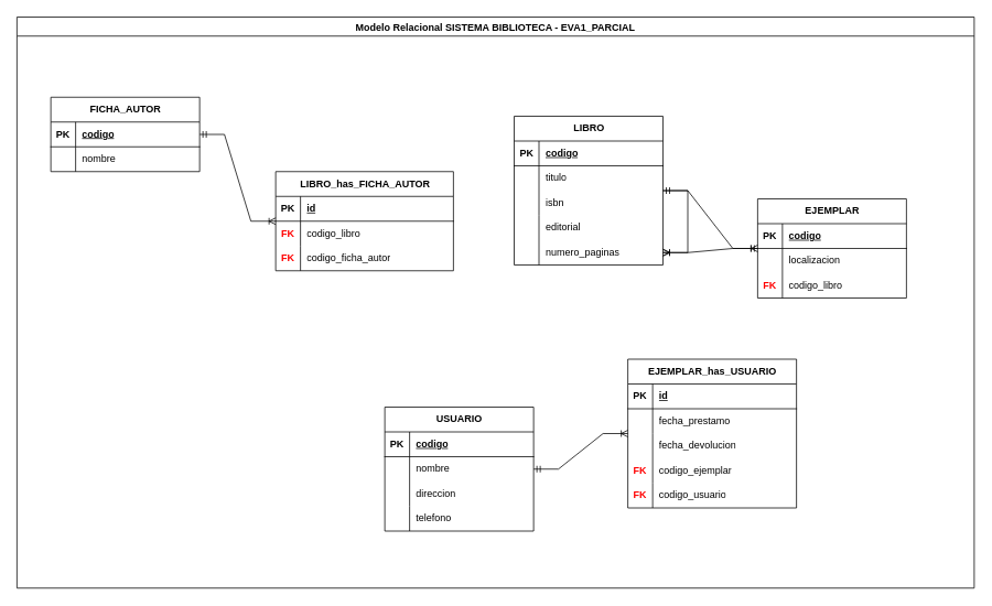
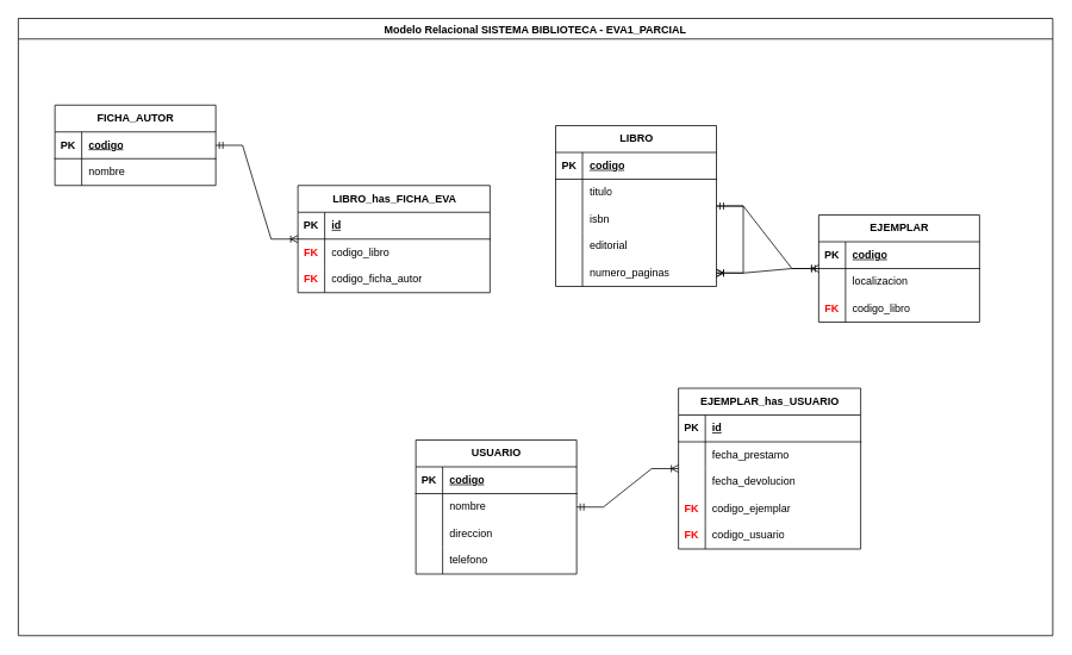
  <mxCell id="0" />
  <mxCell id="1" parent="0" />
  <mxCell id="2" value="Modelo Relacional SISTEMA BIBLIOTECA - EVA1_PARCIAL" style="swimlane;" vertex="1" parent="1"><mxGeometry x="20" y="20" width="1158" height="691" as="geometry" /></mxCell>
  <mxCell id="3" value="FICHA_AUTOR" style="shape=table;startSize=30;container=1;collapsible=1;childLayout=tableLayout;fixedRows=1;rowLines=0;fontStyle=1;align=center;resizeLast=1;html=1;" vertex="1" parent="2"><mxGeometry x="41" y="97" width="180" height="90" as="geometry" /></mxCell>
  <mxCell id="4" value="" style="shape=tableRow;horizontal=0;startSize=0;swimlaneHead=0;swimlaneBody=0;fillColor=none;collapsible=0;dropTarget=0;points=[[0,0.5],[1,0.5]];portConstraint=eastwest;top=0;left=0;right=0;bottom=1;" vertex="1" parent="3"><mxGeometry y="30" width="180" height="30" as="geometry" /></mxCell>
  <mxCell id="5" value="PK" style="shape=partialRectangle;connectable=0;fillColor=none;top=0;left=0;bottom=0;right=0;fontStyle=1;overflow=hidden;whiteSpace=wrap;html=1;" vertex="1" parent="4"><mxGeometry width="30" height="30" as="geometry"><mxRectangle width="30" height="30" as="alternateBounds" /></mxGeometry></mxCell>
  <mxCell id="6" value="codigo" style="shape=partialRectangle;connectable=0;fillColor=none;top=0;left=0;bottom=0;right=0;align=left;spacingLeft=6;fontStyle=5;overflow=hidden;whiteSpace=wrap;html=1;" vertex="1" parent="4"><mxGeometry x="30" width="150" height="30" as="geometry"><mxRectangle width="150" height="30" as="alternateBounds" /></mxGeometry></mxCell>
  <mxCell id="7" value="" style="shape=tableRow;horizontal=0;startSize=0;swimlaneHead=0;swimlaneBody=0;fillColor=none;collapsible=0;dropTarget=0;points=[[0,0.5],[1,0.5]];portConstraint=eastwest;top=0;left=0;right=0;bottom=0;" vertex="1" parent="3"><mxGeometry y="60" width="180" height="30" as="geometry" /></mxCell>
  <mxCell id="8" value="" style="shape=partialRectangle;connectable=0;fillColor=none;top=0;left=0;bottom=0;right=0;editable=1;overflow=hidden;whiteSpace=wrap;html=1;" vertex="1" parent="7"><mxGeometry width="30" height="30" as="geometry"><mxRectangle width="30" height="30" as="alternateBounds" /></mxGeometry></mxCell>
  <mxCell id="9" value="nombre" style="shape=partialRectangle;connectable=0;fillColor=none;top=0;left=0;bottom=0;right=0;align=left;spacingLeft=6;overflow=hidden;whiteSpace=wrap;html=1;" vertex="1" parent="7"><mxGeometry x="30" width="150" height="30" as="geometry"><mxRectangle width="150" height="30" as="alternateBounds" /></mxGeometry></mxCell>
- <mxCell id="10" value="LIBRO_has_FICHA_AUTOR" style="shape=table;startSize=30;container=1;collapsible=1;childLayout=tableLayout;fixedRows=1;rowLines=0;fontStyle=1;align=center;resizeLast=1;html=1;" vertex="1" parent="2"><mxGeometry x="313" y="187" width="215" height="120" as="geometry" /></mxCell>
+ <mxCell id="10" value="LIBRO_has_FICHA_EVA" style="shape=table;startSize=30;container=1;collapsible=1;childLayout=tableLayout;fixedRows=1;rowLines=0;fontStyle=1;align=center;resizeLast=1;html=1;" vertex="1" parent="2"><mxGeometry x="313" y="187" width="215" height="120" as="geometry" /></mxCell>
  <mxCell id="11" value="" style="shape=tableRow;horizontal=0;startSize=0;swimlaneHead=0;swimlaneBody=0;fillColor=none;collapsible=0;dropTarget=0;points=[[0,0.5],[1,0.5]];portConstraint=eastwest;top=0;left=0;right=0;bottom=1;" vertex="1" parent="10"><mxGeometry y="30" width="215" height="30" as="geometry" /></mxCell>
  <mxCell id="12" value="PK" style="shape=partialRectangle;connectable=0;fillColor=none;top=0;left=0;bottom=0;right=0;fontStyle=1;overflow=hidden;whiteSpace=wrap;html=1;" vertex="1" parent="11"><mxGeometry width="30" height="30" as="geometry"><mxRectangle width="30" height="30" as="alternateBounds" /></mxGeometry></mxCell>
  <mxCell id="13" value="id" style="shape=partialRectangle;connectable=0;fillColor=none;top=0;left=0;bottom=0;right=0;align=left;spacingLeft=6;fontStyle=5;overflow=hidden;whiteSpace=wrap;html=1;" vertex="1" parent="11"><mxGeometry x="30" width="185" height="30" as="geometry"><mxRectangle width="185" height="30" as="alternateBounds" /></mxGeometry></mxCell>
  <mxCell id="14" value="" style="shape=tableRow;horizontal=0;startSize=0;swimlaneHead=0;swimlaneBody=0;fillColor=none;collapsible=0;dropTarget=0;points=[[0,0.5],[1,0.5]];portConstraint=eastwest;top=0;left=0;right=0;bottom=0;" vertex="1" parent="10"><mxGeometry y="60" width="215" height="30" as="geometry" /></mxCell>
  <mxCell id="15" value="&lt;b style=&quot;&quot;&gt;&lt;font color=&quot;#ff0000&quot;&gt;FK&lt;/font&gt;&lt;/b&gt;" style="shape=partialRectangle;connectable=0;fillColor=none;top=0;left=0;bottom=0;right=0;editable=1;overflow=hidden;whiteSpace=wrap;html=1;" vertex="1" parent="14"><mxGeometry width="30" height="30" as="geometry"><mxRectangle width="30" height="30" as="alternateBounds" /></mxGeometry></mxCell>
  <mxCell id="16" value="codigo_libro" style="shape=partialRectangle;connectable=0;fillColor=none;top=0;left=0;bottom=0;right=0;align=left;spacingLeft=6;overflow=hidden;whiteSpace=wrap;html=1;" vertex="1" parent="14"><mxGeometry x="30" width="185" height="30" as="geometry"><mxRectangle width="185" height="30" as="alternateBounds" /></mxGeometry></mxCell>
  <mxCell id="17" value="" style="shape=tableRow;horizontal=0;startSize=0;swimlaneHead=0;swimlaneBody=0;fillColor=none;collapsible=0;dropTarget=0;points=[[0,0.5],[1,0.5]];portConstraint=eastwest;top=0;left=0;right=0;bottom=0;" vertex="1" parent="10"><mxGeometry y="90" width="215" height="30" as="geometry" /></mxCell>
  <mxCell id="18" value="&lt;b style=&quot;&quot;&gt;&lt;font color=&quot;#ff0000&quot;&gt;FK&lt;/font&gt;&lt;/b&gt;" style="shape=partialRectangle;connectable=0;fillColor=none;top=0;left=0;bottom=0;right=0;editable=1;overflow=hidden;whiteSpace=wrap;html=1;" vertex="1" parent="17"><mxGeometry width="30" height="30" as="geometry"><mxRectangle width="30" height="30" as="alternateBounds" /></mxGeometry></mxCell>
  <mxCell id="19" value="codigo_ficha_autor" style="shape=partialRectangle;connectable=0;fillColor=none;top=0;left=0;bottom=0;right=0;align=left;spacingLeft=6;overflow=hidden;whiteSpace=wrap;html=1;" vertex="1" parent="17"><mxGeometry x="30" width="185" height="30" as="geometry"><mxRectangle width="185" height="30" as="alternateBounds" /></mxGeometry></mxCell>
  <mxCell id="20" value="LIBRO" style="shape=table;startSize=30;container=1;collapsible=1;childLayout=tableLayout;fixedRows=1;rowLines=0;fontStyle=1;align=center;resizeLast=1;html=1;" vertex="1" parent="2"><mxGeometry x="601.5" y="120" width="180" height="180" as="geometry" /></mxCell>
  <mxCell id="21" value="" style="shape=tableRow;horizontal=0;startSize=0;swimlaneHead=0;swimlaneBody=0;fillColor=none;collapsible=0;dropTarget=0;points=[[0,0.5],[1,0.5]];portConstraint=eastwest;top=0;left=0;right=0;bottom=1;" vertex="1" parent="20"><mxGeometry y="30" width="180" height="30" as="geometry" /></mxCell>
  <mxCell id="22" value="PK" style="shape=partialRectangle;connectable=0;fillColor=none;top=0;left=0;bottom=0;right=0;fontStyle=1;overflow=hidden;whiteSpace=wrap;html=1;" vertex="1" parent="21"><mxGeometry width="30" height="30" as="geometry"><mxRectangle width="30" height="30" as="alternateBounds" /></mxGeometry></mxCell>
  <mxCell id="23" value="codigo" style="shape=partialRectangle;connectable=0;fillColor=none;top=0;left=0;bottom=0;right=0;align=left;spacingLeft=6;fontStyle=5;overflow=hidden;whiteSpace=wrap;html=1;" vertex="1" parent="21"><mxGeometry x="30" width="150" height="30" as="geometry"><mxRectangle width="150" height="30" as="alternateBounds" /></mxGeometry></mxCell>
  <mxCell id="24" value="" style="shape=tableRow;horizontal=0;startSize=0;swimlaneHead=0;swimlaneBody=0;fillColor=none;collapsible=0;dropTarget=0;points=[[0,0.5],[1,0.5]];portConstraint=eastwest;top=0;left=0;right=0;bottom=0;" vertex="1" parent="20"><mxGeometry y="60" width="180" height="30" as="geometry" /></mxCell>
  <mxCell id="25" value="" style="shape=partialRectangle;connectable=0;fillColor=none;top=0;left=0;bottom=0;right=0;editable=1;overflow=hidden;whiteSpace=wrap;html=1;" vertex="1" parent="24"><mxGeometry width="30" height="30" as="geometry"><mxRectangle width="30" height="30" as="alternateBounds" /></mxGeometry></mxCell>
  <mxCell id="26" value="titulo" style="shape=partialRectangle;connectable=0;fillColor=none;top=0;left=0;bottom=0;right=0;align=left;spacingLeft=6;overflow=hidden;whiteSpace=wrap;html=1;" vertex="1" parent="24"><mxGeometry x="30" width="150" height="30" as="geometry"><mxRectangle width="150" height="30" as="alternateBounds" /></mxGeometry></mxCell>
  <mxCell id="27" value="" style="shape=tableRow;horizontal=0;startSize=0;swimlaneHead=0;swimlaneBody=0;fillColor=none;collapsible=0;dropTarget=0;points=[[0,0.5],[1,0.5]];portConstraint=eastwest;top=0;left=0;right=0;bottom=0;" vertex="1" parent="20"><mxGeometry y="90" width="180" height="30" as="geometry" /></mxCell>
  <mxCell id="28" value="" style="shape=partialRectangle;connectable=0;fillColor=none;top=0;left=0;bottom=0;right=0;editable=1;overflow=hidden;whiteSpace=wrap;html=1;" vertex="1" parent="27"><mxGeometry width="30" height="30" as="geometry"><mxRectangle width="30" height="30" as="alternateBounds" /></mxGeometry></mxCell>
  <mxCell id="29" value="isbn" style="shape=partialRectangle;connectable=0;fillColor=none;top=0;left=0;bottom=0;right=0;align=left;spacingLeft=6;overflow=hidden;whiteSpace=wrap;html=1;" vertex="1" parent="27"><mxGeometry x="30" width="150" height="30" as="geometry"><mxRectangle width="150" height="30" as="alternateBounds" /></mxGeometry></mxCell>
  <mxCell id="30" value="" style="shape=tableRow;horizontal=0;startSize=0;swimlaneHead=0;swimlaneBody=0;fillColor=none;collapsible=0;dropTarget=0;points=[[0,0.5],[1,0.5]];portConstraint=eastwest;top=0;left=0;right=0;bottom=0;" vertex="1" parent="20"><mxGeometry y="120" width="180" height="30" as="geometry" /></mxCell>
  <mxCell id="31" value="" style="shape=partialRectangle;connectable=0;fillColor=none;top=0;left=0;bottom=0;right=0;editable=1;overflow=hidden;whiteSpace=wrap;html=1;" vertex="1" parent="30"><mxGeometry width="30" height="30" as="geometry"><mxRectangle width="30" height="30" as="alternateBounds" /></mxGeometry></mxCell>
  <mxCell id="32" value="editorial" style="shape=partialRectangle;connectable=0;fillColor=none;top=0;left=0;bottom=0;right=0;align=left;spacingLeft=6;overflow=hidden;whiteSpace=wrap;html=1;" vertex="1" parent="30"><mxGeometry x="30" width="150" height="30" as="geometry"><mxRectangle width="150" height="30" as="alternateBounds" /></mxGeometry></mxCell>
  <mxCell id="33" value="" style="shape=tableRow;horizontal=0;startSize=0;swimlaneHead=0;swimlaneBody=0;fillColor=none;collapsible=0;dropTarget=0;points=[[0,0.5],[1,0.5]];portConstraint=eastwest;top=0;left=0;right=0;bottom=0;" vertex="1" parent="20"><mxGeometry y="150" width="180" height="30" as="geometry" /></mxCell>
  <mxCell id="34" value="" style="shape=partialRectangle;connectable=0;fillColor=none;top=0;left=0;bottom=0;right=0;editable=1;overflow=hidden;whiteSpace=wrap;html=1;" vertex="1" parent="33"><mxGeometry width="30" height="30" as="geometry"><mxRectangle width="30" height="30" as="alternateBounds" /></mxGeometry></mxCell>
  <mxCell id="35" value="numero_paginas" style="shape=partialRectangle;connectable=0;fillColor=none;top=0;left=0;bottom=0;right=0;align=left;spacingLeft=6;overflow=hidden;whiteSpace=wrap;html=1;" vertex="1" parent="33"><mxGeometry x="30" width="150" height="30" as="geometry"><mxRectangle width="150" height="30" as="alternateBounds" /></mxGeometry></mxCell>
  <mxCell id="36" value="EJEMPLAR" style="shape=table;startSize=30;container=1;collapsible=1;childLayout=tableLayout;fixedRows=1;rowLines=0;fontStyle=1;align=center;resizeLast=1;html=1;" vertex="1" parent="2"><mxGeometry x="896" y="220" width="180" height="120" as="geometry" /></mxCell>
  <mxCell id="37" value="" style="shape=tableRow;horizontal=0;startSize=0;swimlaneHead=0;swimlaneBody=0;fillColor=none;collapsible=0;dropTarget=0;points=[[0,0.5],[1,0.5]];portConstraint=eastwest;top=0;left=0;right=0;bottom=1;" vertex="1" parent="36"><mxGeometry y="30" width="180" height="30" as="geometry" /></mxCell>
  <mxCell id="38" value="PK" style="shape=partialRectangle;connectable=0;fillColor=none;top=0;left=0;bottom=0;right=0;fontStyle=1;overflow=hidden;whiteSpace=wrap;html=1;" vertex="1" parent="37"><mxGeometry width="30" height="30" as="geometry"><mxRectangle width="30" height="30" as="alternateBounds" /></mxGeometry></mxCell>
  <mxCell id="39" value="codigo" style="shape=partialRectangle;connectable=0;fillColor=none;top=0;left=0;bottom=0;right=0;align=left;spacingLeft=6;fontStyle=5;overflow=hidden;whiteSpace=wrap;html=1;" vertex="1" parent="37"><mxGeometry x="30" width="150" height="30" as="geometry"><mxRectangle width="150" height="30" as="alternateBounds" /></mxGeometry></mxCell>
  <mxCell id="40" value="" style="shape=tableRow;horizontal=0;startSize=0;swimlaneHead=0;swimlaneBody=0;fillColor=none;collapsible=0;dropTarget=0;points=[[0,0.5],[1,0.5]];portConstraint=eastwest;top=0;left=0;right=0;bottom=0;" vertex="1" parent="36"><mxGeometry y="60" width="180" height="30" as="geometry" /></mxCell>
  <mxCell id="41" value="" style="shape=partialRectangle;connectable=0;fillColor=none;top=0;left=0;bottom=0;right=0;editable=1;overflow=hidden;whiteSpace=wrap;html=1;" vertex="1" parent="40"><mxGeometry width="30" height="30" as="geometry"><mxRectangle width="30" height="30" as="alternateBounds" /></mxGeometry></mxCell>
  <mxCell id="42" value="localizacion&amp;nbsp;" style="shape=partialRectangle;connectable=0;fillColor=none;top=0;left=0;bottom=0;right=0;align=left;spacingLeft=6;overflow=hidden;whiteSpace=wrap;html=1;" vertex="1" parent="40"><mxGeometry x="30" width="150" height="30" as="geometry"><mxRectangle width="150" height="30" as="alternateBounds" /></mxGeometry></mxCell>
  <mxCell id="43" value="" style="shape=tableRow;horizontal=0;startSize=0;swimlaneHead=0;swimlaneBody=0;fillColor=none;collapsible=0;dropTarget=0;points=[[0,0.5],[1,0.5]];portConstraint=eastwest;top=0;left=0;right=0;bottom=0;" vertex="1" parent="36"><mxGeometry y="90" width="180" height="30" as="geometry" /></mxCell>
  <mxCell id="44" value="&lt;b style=&quot;border-color: var(--border-color);&quot;&gt;&lt;font color=&quot;#ff0000&quot;&gt;FK&lt;/font&gt;&lt;/b&gt;" style="shape=partialRectangle;connectable=0;fillColor=none;top=0;left=0;bottom=0;right=0;editable=1;overflow=hidden;whiteSpace=wrap;html=1;" vertex="1" parent="43"><mxGeometry width="30" height="30" as="geometry"><mxRectangle width="30" height="30" as="alternateBounds" /></mxGeometry></mxCell>
  <mxCell id="45" value="codigo_libro" style="shape=partialRectangle;connectable=0;fillColor=none;top=0;left=0;bottom=0;right=0;align=left;spacingLeft=6;overflow=hidden;whiteSpace=wrap;html=1;" vertex="1" parent="43"><mxGeometry x="30" width="150" height="30" as="geometry"><mxRectangle width="150" height="30" as="alternateBounds" /></mxGeometry></mxCell>
  <mxCell id="46" value="" style="edgeStyle=entityRelationEdgeStyle;fontSize=12;html=1;endArrow=ERoneToMany;startArrow=ERmandOne;rounded=0;" edge="1" parent="2" source="3" target="10"><mxGeometry width="100" height="100" relative="1" as="geometry"><mxPoint x="527" y="475" as="sourcePoint" /><mxPoint x="627" y="375" as="targetPoint" /></mxGeometry></mxCell>
  <mxCell id="47" value="" style="edgeStyle=entityRelationEdgeStyle;fontSize=12;html=1;endArrow=ERoneToMany;startArrow=ERmandOne;rounded=0;" edge="1" parent="2" source="20" target="35"><mxGeometry width="100" height="100" relative="1" as="geometry"><mxPoint x="486" y="386" as="sourcePoint" /><mxPoint x="586" y="286" as="targetPoint" /></mxGeometry></mxCell>
  <mxCell id="48" value="" style="edgeStyle=entityRelationEdgeStyle;fontSize=12;html=1;endArrow=ERoneToMany;rounded=0;" edge="1" parent="2" source="20" target="36"><mxGeometry width="100" height="100" relative="1" as="geometry"><mxPoint x="819" y="319" as="sourcePoint" /><mxPoint x="919" y="219" as="targetPoint" /></mxGeometry></mxCell>
  <mxCell id="49" value="USUARIO" style="shape=table;startSize=30;container=1;collapsible=1;childLayout=tableLayout;fixedRows=1;rowLines=0;fontStyle=1;align=center;resizeLast=1;html=1;" vertex="1" parent="2"><mxGeometry x="445" y="472" width="180" height="150" as="geometry" /></mxCell>
  <mxCell id="50" value="" style="shape=tableRow;horizontal=0;startSize=0;swimlaneHead=0;swimlaneBody=0;fillColor=none;collapsible=0;dropTarget=0;points=[[0,0.5],[1,0.5]];portConstraint=eastwest;top=0;left=0;right=0;bottom=1;" vertex="1" parent="49"><mxGeometry y="30" width="180" height="30" as="geometry" /></mxCell>
  <mxCell id="51" value="PK" style="shape=partialRectangle;connectable=0;fillColor=none;top=0;left=0;bottom=0;right=0;fontStyle=1;overflow=hidden;whiteSpace=wrap;html=1;" vertex="1" parent="50"><mxGeometry width="30" height="30" as="geometry"><mxRectangle width="30" height="30" as="alternateBounds" /></mxGeometry></mxCell>
  <mxCell id="52" value="codigo" style="shape=partialRectangle;connectable=0;fillColor=none;top=0;left=0;bottom=0;right=0;align=left;spacingLeft=6;fontStyle=5;overflow=hidden;whiteSpace=wrap;html=1;" vertex="1" parent="50"><mxGeometry x="30" width="150" height="30" as="geometry"><mxRectangle width="150" height="30" as="alternateBounds" /></mxGeometry></mxCell>
  <mxCell id="53" value="" style="shape=tableRow;horizontal=0;startSize=0;swimlaneHead=0;swimlaneBody=0;fillColor=none;collapsible=0;dropTarget=0;points=[[0,0.5],[1,0.5]];portConstraint=eastwest;top=0;left=0;right=0;bottom=0;" vertex="1" parent="49"><mxGeometry y="60" width="180" height="30" as="geometry" /></mxCell>
  <mxCell id="54" value="" style="shape=partialRectangle;connectable=0;fillColor=none;top=0;left=0;bottom=0;right=0;editable=1;overflow=hidden;whiteSpace=wrap;html=1;" vertex="1" parent="53"><mxGeometry width="30" height="30" as="geometry"><mxRectangle width="30" height="30" as="alternateBounds" /></mxGeometry></mxCell>
  <mxCell id="55" value="nombre&amp;nbsp;" style="shape=partialRectangle;connectable=0;fillColor=none;top=0;left=0;bottom=0;right=0;align=left;spacingLeft=6;overflow=hidden;whiteSpace=wrap;html=1;" vertex="1" parent="53"><mxGeometry x="30" width="150" height="30" as="geometry"><mxRectangle width="150" height="30" as="alternateBounds" /></mxGeometry></mxCell>
  <mxCell id="56" value="" style="shape=tableRow;horizontal=0;startSize=0;swimlaneHead=0;swimlaneBody=0;fillColor=none;collapsible=0;dropTarget=0;points=[[0,0.5],[1,0.5]];portConstraint=eastwest;top=0;left=0;right=0;bottom=0;" vertex="1" parent="49"><mxGeometry y="90" width="180" height="30" as="geometry" /></mxCell>
  <mxCell id="57" value="" style="shape=partialRectangle;connectable=0;fillColor=none;top=0;left=0;bottom=0;right=0;editable=1;overflow=hidden;whiteSpace=wrap;html=1;" vertex="1" parent="56"><mxGeometry width="30" height="30" as="geometry"><mxRectangle width="30" height="30" as="alternateBounds" /></mxGeometry></mxCell>
  <mxCell id="58" value="direccion" style="shape=partialRectangle;connectable=0;fillColor=none;top=0;left=0;bottom=0;right=0;align=left;spacingLeft=6;overflow=hidden;whiteSpace=wrap;html=1;" vertex="1" parent="56"><mxGeometry x="30" width="150" height="30" as="geometry"><mxRectangle width="150" height="30" as="alternateBounds" /></mxGeometry></mxCell>
  <mxCell id="59" value="" style="shape=tableRow;horizontal=0;startSize=0;swimlaneHead=0;swimlaneBody=0;fillColor=none;collapsible=0;dropTarget=0;points=[[0,0.5],[1,0.5]];portConstraint=eastwest;top=0;left=0;right=0;bottom=0;" vertex="1" parent="49"><mxGeometry y="120" width="180" height="30" as="geometry" /></mxCell>
  <mxCell id="60" value="" style="shape=partialRectangle;connectable=0;fillColor=none;top=0;left=0;bottom=0;right=0;editable=1;overflow=hidden;whiteSpace=wrap;html=1;" vertex="1" parent="59"><mxGeometry width="30" height="30" as="geometry"><mxRectangle width="30" height="30" as="alternateBounds" /></mxGeometry></mxCell>
  <mxCell id="61" value="telefono" style="shape=partialRectangle;connectable=0;fillColor=none;top=0;left=0;bottom=0;right=0;align=left;spacingLeft=6;overflow=hidden;whiteSpace=wrap;html=1;" vertex="1" parent="59"><mxGeometry x="30" width="150" height="30" as="geometry"><mxRectangle width="150" height="30" as="alternateBounds" /></mxGeometry></mxCell>
  <mxCell id="62" value="EJEMPLAR_has_USUARIO" style="shape=table;startSize=30;container=1;collapsible=1;childLayout=tableLayout;fixedRows=1;rowLines=0;fontStyle=1;align=center;resizeLast=1;html=1;" vertex="1" parent="2"><mxGeometry x="739" y="414" width="204" height="180" as="geometry" /></mxCell>
  <mxCell id="63" value="" style="shape=tableRow;horizontal=0;startSize=0;swimlaneHead=0;swimlaneBody=0;fillColor=none;collapsible=0;dropTarget=0;points=[[0,0.5],[1,0.5]];portConstraint=eastwest;top=0;left=0;right=0;bottom=1;" vertex="1" parent="62"><mxGeometry y="30" width="204" height="30" as="geometry" /></mxCell>
  <mxCell id="64" value="PK" style="shape=partialRectangle;connectable=0;fillColor=none;top=0;left=0;bottom=0;right=0;fontStyle=1;overflow=hidden;whiteSpace=wrap;html=1;" vertex="1" parent="63"><mxGeometry width="30" height="30" as="geometry"><mxRectangle width="30" height="30" as="alternateBounds" /></mxGeometry></mxCell>
  <mxCell id="65" value="id" style="shape=partialRectangle;connectable=0;fillColor=none;top=0;left=0;bottom=0;right=0;align=left;spacingLeft=6;fontStyle=5;overflow=hidden;whiteSpace=wrap;html=1;" vertex="1" parent="63"><mxGeometry x="30" width="174" height="30" as="geometry"><mxRectangle width="174" height="30" as="alternateBounds" /></mxGeometry></mxCell>
  <mxCell id="66" value="" style="shape=tableRow;horizontal=0;startSize=0;swimlaneHead=0;swimlaneBody=0;fillColor=none;collapsible=0;dropTarget=0;points=[[0,0.5],[1,0.5]];portConstraint=eastwest;top=0;left=0;right=0;bottom=0;" vertex="1" parent="62"><mxGeometry y="60" width="204" height="30" as="geometry" /></mxCell>
  <mxCell id="67" value="" style="shape=partialRectangle;connectable=0;fillColor=none;top=0;left=0;bottom=0;right=0;editable=1;overflow=hidden;whiteSpace=wrap;html=1;" vertex="1" parent="66"><mxGeometry width="30" height="30" as="geometry"><mxRectangle width="30" height="30" as="alternateBounds" /></mxGeometry></mxCell>
  <mxCell id="68" value="fecha_prestamo" style="shape=partialRectangle;connectable=0;fillColor=none;top=0;left=0;bottom=0;right=0;align=left;spacingLeft=6;overflow=hidden;whiteSpace=wrap;html=1;" vertex="1" parent="66"><mxGeometry x="30" width="174" height="30" as="geometry"><mxRectangle width="174" height="30" as="alternateBounds" /></mxGeometry></mxCell>
  <mxCell id="69" value="" style="shape=tableRow;horizontal=0;startSize=0;swimlaneHead=0;swimlaneBody=0;fillColor=none;collapsible=0;dropTarget=0;points=[[0,0.5],[1,0.5]];portConstraint=eastwest;top=0;left=0;right=0;bottom=0;" vertex="1" parent="62"><mxGeometry y="90" width="204" height="30" as="geometry" /></mxCell>
  <mxCell id="70" value="" style="shape=partialRectangle;connectable=0;fillColor=none;top=0;left=0;bottom=0;right=0;editable=1;overflow=hidden;whiteSpace=wrap;html=1;" vertex="1" parent="69"><mxGeometry width="30" height="30" as="geometry"><mxRectangle width="30" height="30" as="alternateBounds" /></mxGeometry></mxCell>
  <mxCell id="71" value="fecha_devolucion" style="shape=partialRectangle;connectable=0;fillColor=none;top=0;left=0;bottom=0;right=0;align=left;spacingLeft=6;overflow=hidden;whiteSpace=wrap;html=1;" vertex="1" parent="69"><mxGeometry x="30" width="174" height="30" as="geometry"><mxRectangle width="174" height="30" as="alternateBounds" /></mxGeometry></mxCell>
  <mxCell id="72" value="" style="shape=tableRow;horizontal=0;startSize=0;swimlaneHead=0;swimlaneBody=0;fillColor=none;collapsible=0;dropTarget=0;points=[[0,0.5],[1,0.5]];portConstraint=eastwest;top=0;left=0;right=0;bottom=0;" vertex="1" parent="62"><mxGeometry y="120" width="204" height="30" as="geometry" /></mxCell>
  <mxCell id="73" value="&lt;b style=&quot;border-color: var(--border-color);&quot;&gt;&lt;font color=&quot;#ff0000&quot;&gt;FK&lt;/font&gt;&lt;/b&gt;" style="shape=partialRectangle;connectable=0;fillColor=none;top=0;left=0;bottom=0;right=0;editable=1;overflow=hidden;whiteSpace=wrap;html=1;" vertex="1" parent="72"><mxGeometry width="30" height="30" as="geometry"><mxRectangle width="30" height="30" as="alternateBounds" /></mxGeometry></mxCell>
  <mxCell id="74" value="codigo_ejemplar" style="shape=partialRectangle;connectable=0;fillColor=none;top=0;left=0;bottom=0;right=0;align=left;spacingLeft=6;overflow=hidden;whiteSpace=wrap;html=1;" vertex="1" parent="72"><mxGeometry x="30" width="174" height="30" as="geometry"><mxRectangle width="174" height="30" as="alternateBounds" /></mxGeometry></mxCell>
  <mxCell id="75" value="" style="shape=tableRow;horizontal=0;startSize=0;swimlaneHead=0;swimlaneBody=0;fillColor=none;collapsible=0;dropTarget=0;points=[[0,0.5],[1,0.5]];portConstraint=eastwest;top=0;left=0;right=0;bottom=0;" vertex="1" parent="62"><mxGeometry y="150" width="204" height="30" as="geometry" /></mxCell>
  <mxCell id="76" value="&lt;b style=&quot;border-color: var(--border-color);&quot;&gt;&lt;font color=&quot;#ff0000&quot;&gt;FK&lt;/font&gt;&lt;/b&gt;" style="shape=partialRectangle;connectable=0;fillColor=none;top=0;left=0;bottom=0;right=0;editable=1;overflow=hidden;whiteSpace=wrap;html=1;" vertex="1" parent="75"><mxGeometry width="30" height="30" as="geometry"><mxRectangle width="30" height="30" as="alternateBounds" /></mxGeometry></mxCell>
  <mxCell id="77" value="codigo_usuario" style="shape=partialRectangle;connectable=0;fillColor=none;top=0;left=0;bottom=0;right=0;align=left;spacingLeft=6;overflow=hidden;whiteSpace=wrap;html=1;" vertex="1" parent="75"><mxGeometry x="30" width="174" height="30" as="geometry"><mxRectangle width="174" height="30" as="alternateBounds" /></mxGeometry></mxCell>
  <mxCell id="78" value="" style="edgeStyle=entityRelationEdgeStyle;fontSize=12;html=1;endArrow=ERoneToMany;startArrow=ERmandOne;rounded=0;" edge="1" parent="2" source="36" target="35"><mxGeometry width="100" height="100" relative="1" as="geometry"><mxPoint x="775" y="535" as="sourcePoint" /><mxPoint x="875" y="435" as="targetPoint" /></mxGeometry></mxCell>
  <mxCell id="79" value="" style="edgeStyle=entityRelationEdgeStyle;fontSize=12;html=1;endArrow=ERoneToMany;startArrow=ERmandOne;rounded=0;" edge="1" parent="2" source="49" target="62"><mxGeometry width="100" height="100" relative="1" as="geometry"><mxPoint x="846" y="470" as="sourcePoint" /><mxPoint x="946" y="370" as="targetPoint" /></mxGeometry></mxCell>
